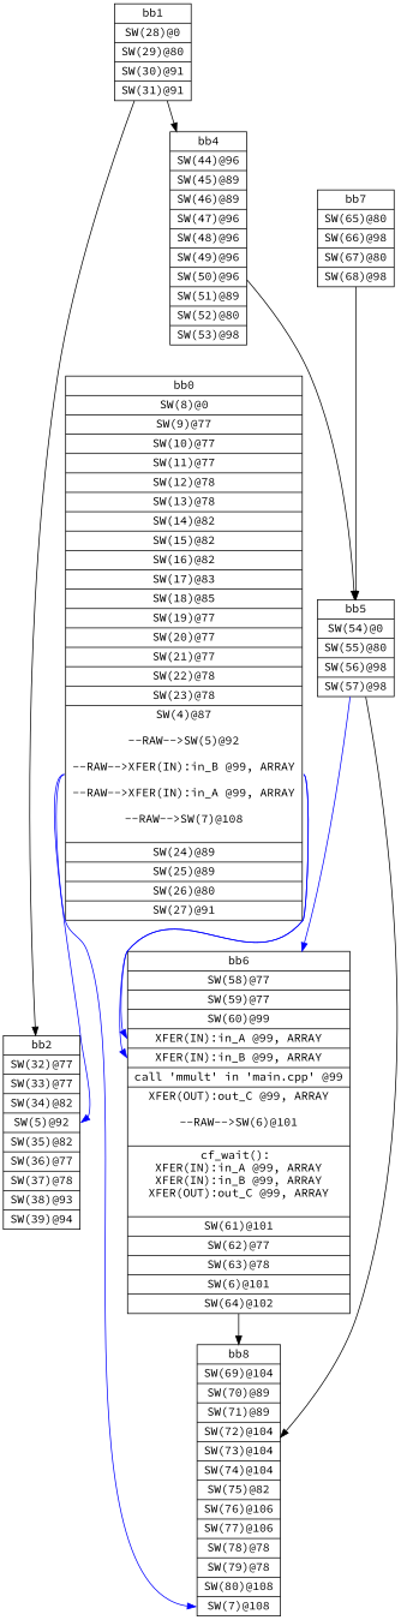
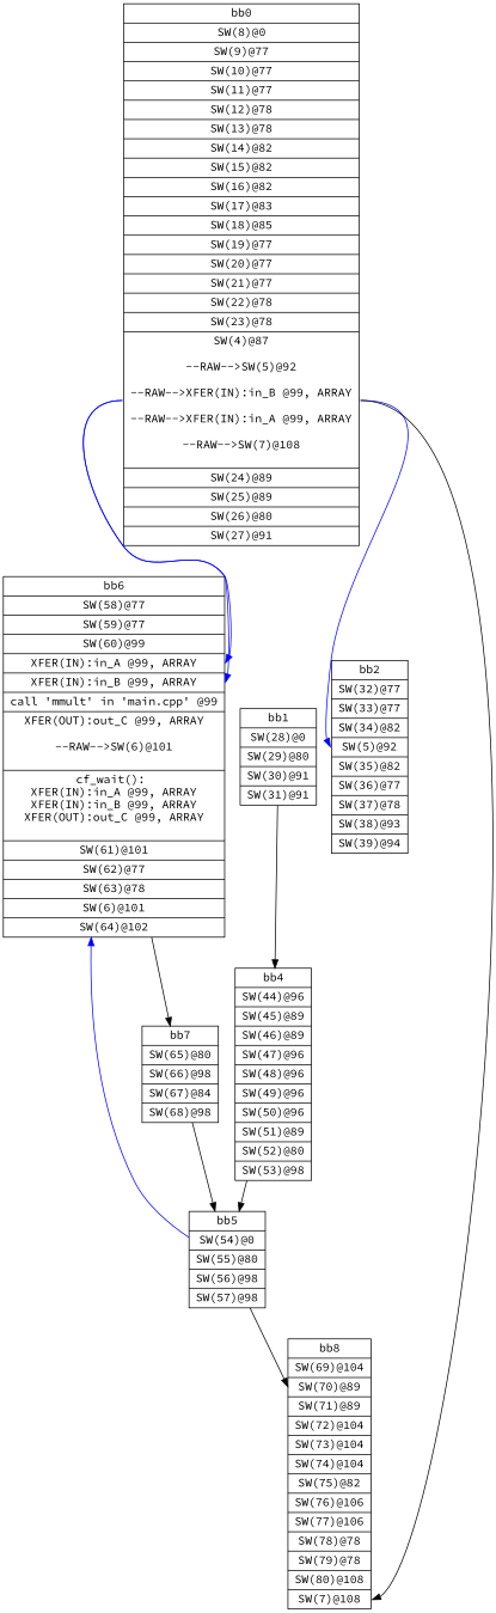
  digraph {
    fontname="Source Code Pro"
    node [fontname="Source Code Pro" shape=record]
    edge [fontname="Source Code Pro"]
    n1 [label="{bb0|<x0x2bab770>SW(8)@0\n|<x0x2babb20>SW(9)@77\n|<x0x2babcf0>SW(10)@77\n|<x0x2babf30>SW(11)@77\n|<x0x2bac170>SW(12)@78\n|<x0x2bac3b0>SW(13)@78\n|<x0x2bac5f0>SW(14)@82\n|<x0x2bac800>SW(15)@82\n|<x0x2baca10>SW(16)@82\n|<x0x2bacc50>SW(17)@83\n|<x0x2bacea0>SW(18)@85\n|<x0x2bad0c0>SW(19)@77\n|<x0x2badb10>SW(20)@77\n|<x0x2badcc0>SW(21)@77\n|<x0x2badee0>SW(22)@78\n|<x0x2bae100>SW(23)@78\n|<x0x2ba4110>SW(4)@87\n\n--RAW--\>SW(5)@92\n\n--RAW--\>XFER(IN):in_B @99, ARRAY\n\n--RAW--\>XFER(IN):in_A @99, ARRAY\n\n--RAW--\>SW(7)@108\n\n|<x0x2bae320>SW(24)@89\n|<x0x2bae530>SW(25)@89\n|<x0x2bae770>SW(26)@80\n|<x0x2bae9b0>SW(27)@91\n}"]
    n2 [label="{bb2|<x0x2baeba0>SW(32)@77\n|<x0x2baf880>SW(33)@77\n|<x0x2bafac0>SW(34)@82\n|<x0x2ba43d0>SW(5)@92\n|<x0x2bafd80>SW(35)@82\n|<x0x2baff90>SW(36)@77\n|<x0x2bb01b0>SW(37)@78\n|<x0x2bb03d0>SW(38)@93\n|<x0x2bb05f0>SW(39)@94\n}"]
    n3 [label="{bb6|<x0x2bb3180>SW(58)@77\n|<x0x2bb3500>SW(59)@77\n|<x0x2bb3720>SW(60)@99\n|<x0x2bb6ea0>XFER(IN):in_A @99, ARRAY\n|<x0x2bb6f80>XFER(IN):in_B @99, ARRAY\n|<x0x2ba0590>call 'mmult' in 'main.cpp' @99\n|<x0x2bb7060>XFER(OUT):out_C @99, ARRAY\n\n--RAW--\>SW(6)@101\n\n|<x0x2ba7980>cf_wait(): \nXFER(IN):in_A @99, ARRAY\nXFER(IN):in_B @99, ARRAY\nXFER(OUT):out_C @99, ARRAY\n\n|<x0x2bb3940>SW(61)@101\n|<x0x2bb3ba0>SW(62)@77\n|<x0x2bb3de0>SW(63)@78\n|<x0x2ba4fe0>SW(6)@101\n|<x0x2bb4000>SW(64)@102\n}"]
    n4 [label="{bb8|<x0x2bb4c00>SW(69)@104\n|<x0x2bb50c0>SW(70)@89\n|<x0x2bb52e0>SW(71)@89\n|<x0x2bb5520>SW(72)@104\n|<x0x2bb5710>SW(73)@104\n|<x0x2bb5920>SW(74)@104\n|<x0x2bb5af0>SW(75)@82\n|<x0x2bb5d10>SW(76)@106\n|<x0x2bb5f00>SW(77)@106\n|<x0x2bb6110>SW(78)@78\n|<x0x2bb6350>SW(79)@78\n|<x0x2bb6570>SW(80)@108\n|<x0x2baa120>SW(7)@108\n}"]
    n5 [label="{bb1|<x0x2baeda0>SW(28)@0\n|<x0x2baeef0>SW(29)@80\n|<x0x2baf0c0>SW(30)@91\n|<x0x2baf2b0>SW(31)@91\n}"]
    n6 [label="{bb4|<x0x2bb1130>SW(44)@96\n|<x0x2bb1530>SW(45)@89\n|<x0x2bb1750>SW(46)@89\n|<x0x2bb1990>SW(47)@96\n|<x0x2bb1b80>SW(48)@96\n|<x0x2bb1d90>SW(49)@96\n|<x0x2bb2000>SW(50)@96\n|<x0x2bb21f0>SW(51)@89\n|<x0x2bb2430>SW(52)@80\n|<x0x2bb2670>SW(53)@98\n}"]
-   n7 [label="{bb7|<x0x2bb4210>SW(65)@80\n|<x0x2bb4570>SW(66)@98\n|<x0x2bb4760>SW(67)@80\n|<x0x2bb49a0>SW(68)@98\n}"]
+   n7 [label="{bb7|<x0x2bb4210>SW(65)@80\n|<x0x2bb4570>SW(66)@98\n|<x0x2bb4760>SW(67)@84\n|<x0x2bb49a0>SW(68)@98\n}"]
    n8 [label="{bb5|<x0x2bb2860>SW(54)@0\n|<x0x2bb2bd0>SW(55)@80\n|<x0x2bb2d80>SW(56)@98\n|<x0x2bb2f70>SW(57)@98\n}"]
    n1 -> n2 [color=blue headport=x0x2ba43d0 tailport=x0x2ba4110]
    n1 -> n3 [color=blue headport=x0x2bb6f80 tailport=x0x2ba4110]
    n1 -> n3 [color=blue headport=x0x2bb6ea0 tailport=x0x2ba4110]
-   n1 -> n4 [color=blue headport=x0x2baa120 tailport=x0x2ba4110]
-   n3 -> n4
-   n5 -> n2
+   n1 -> n4 [color=black headport=x0x2baa120 tailport=x0x2ba4110]
+   n3 -> n7
    n5 -> n6
    n6 -> n8
    n7 -> n8
    n8 -> n3 [color=blue]
    n8 -> n4
  }
